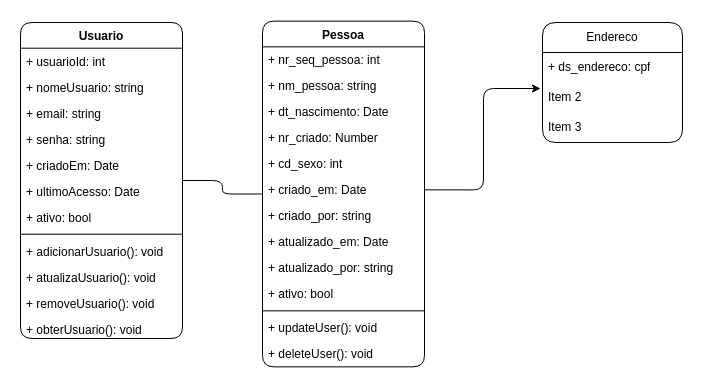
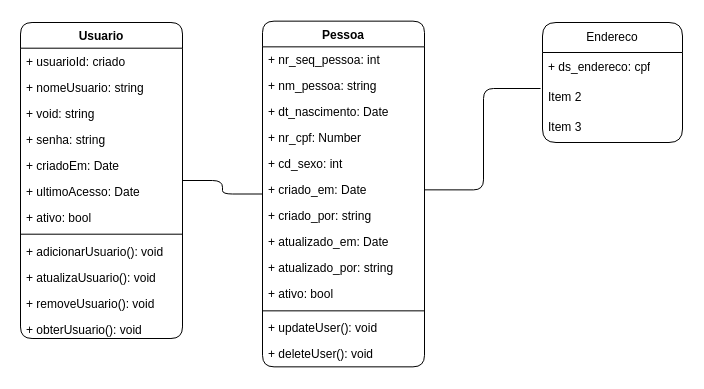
  <mxCell id="0" />
  <mxCell id="1" parent="0" />
  <mxCell id="2" value="" style="edgeStyle=orthogonalEdgeStyle;rounded=1;orthogonalLoop=1;jettySize=auto;html=1;endArrow=none;" edge="1" parent="1" source="3" target="16"><mxGeometry relative="1" as="geometry" /></mxCell>
  <mxCell id="3" value="Usuario" style="swimlane;fontStyle=1;align=center;verticalAlign=top;childLayout=stackLayout;horizontal=1;startSize=25.7;horizontalStack=0;resizeParent=1;resizeParentMax=0;resizeLast=0;collapsible=0;marginBottom=0;rounded=1;" parent="1" vertex="1"><mxGeometry x="20" y="22" width="162" height="316" as="geometry" /></mxCell>
- <mxCell id="4" value="+ usuarioId: int" style="text;strokeColor=none;fillColor=none;align=left;verticalAlign=top;spacingLeft=4;spacingRight=4;overflow=hidden;rotatable=0;points=[[0,0.5],[1,0.5]];portConstraint=eastwest;rounded=1;" parent="3" vertex="1"><mxGeometry y="25.7" width="162" height="26" as="geometry" /></mxCell>
+ <mxCell id="4" value="+ usuarioId: criado" style="text;strokeColor=none;fillColor=none;align=left;verticalAlign=top;spacingLeft=4;spacingRight=4;overflow=hidden;rotatable=0;points=[[0,0.5],[1,0.5]];portConstraint=eastwest;rounded=1;" parent="3" vertex="1"><mxGeometry y="25.7" width="162" height="26" as="geometry" /></mxCell>
  <mxCell id="5" value="+ nomeUsuario: string" style="text;strokeColor=none;fillColor=none;align=left;verticalAlign=top;spacingLeft=4;spacingRight=4;overflow=hidden;rotatable=0;points=[[0,0.5],[1,0.5]];portConstraint=eastwest;rounded=1;" parent="3" vertex="1"><mxGeometry y="51.7" width="162" height="26" as="geometry" /></mxCell>
- <mxCell id="6" value="+ email: string" style="text;strokeColor=none;fillColor=none;align=left;verticalAlign=top;spacingLeft=4;spacingRight=4;overflow=hidden;rotatable=0;points=[[0,0.5],[1,0.5]];portConstraint=eastwest;rounded=1;" parent="3" vertex="1"><mxGeometry y="77.7" width="162" height="26" as="geometry" /></mxCell>
+ <mxCell id="6" value="+ void: string" style="text;strokeColor=none;fillColor=none;align=left;verticalAlign=top;spacingLeft=4;spacingRight=4;overflow=hidden;rotatable=0;points=[[0,0.5],[1,0.5]];portConstraint=eastwest;rounded=1;" parent="3" vertex="1"><mxGeometry y="77.7" width="162" height="26" as="geometry" /></mxCell>
  <mxCell id="7" value="+ senha: string" style="text;strokeColor=none;fillColor=none;align=left;verticalAlign=top;spacingLeft=4;spacingRight=4;overflow=hidden;rotatable=0;points=[[0,0.5],[1,0.5]];portConstraint=eastwest;rounded=1;" parent="3" vertex="1"><mxGeometry y="103.7" width="162" height="26" as="geometry" /></mxCell>
  <mxCell id="8" value="+ criadoEm: Date" style="text;strokeColor=none;fillColor=none;align=left;verticalAlign=top;spacingLeft=4;spacingRight=4;overflow=hidden;rotatable=0;points=[[0,0.5],[1,0.5]];portConstraint=eastwest;rounded=1;" parent="3" vertex="1"><mxGeometry y="129.7" width="162" height="26" as="geometry" /></mxCell>
  <mxCell id="9" value="+ ultimoAcesso: Date" style="text;strokeColor=none;fillColor=none;align=left;verticalAlign=top;spacingLeft=4;spacingRight=4;overflow=hidden;rotatable=0;points=[[0,0.5],[1,0.5]];portConstraint=eastwest;rounded=1;" parent="3" vertex="1"><mxGeometry y="155.7" width="162" height="26" as="geometry" /></mxCell>
  <mxCell id="10" value="+ ativo: bool" style="text;strokeColor=none;fillColor=none;align=left;verticalAlign=top;spacingLeft=4;spacingRight=4;overflow=hidden;rotatable=0;points=[[0,0.5],[1,0.5]];portConstraint=eastwest;rounded=1;" parent="3" vertex="1"><mxGeometry y="181.7" width="162" height="26" as="geometry" /></mxCell>
  <mxCell id="11" style="line;strokeWidth=1;fillColor=none;align=left;verticalAlign=middle;spacingTop=-1;spacingLeft=3;spacingRight=3;rotatable=0;labelPosition=right;points=[];portConstraint=eastwest;strokeColor=inherit;rounded=1;" parent="3" vertex="1"><mxGeometry y="207.7" width="162" height="8" as="geometry" /></mxCell>
  <mxCell id="12" value="+ adicionarUsuario(): void" style="text;strokeColor=none;fillColor=none;align=left;verticalAlign=top;spacingLeft=4;spacingRight=4;overflow=hidden;rotatable=0;points=[[0,0.5],[1,0.5]];portConstraint=eastwest;rounded=1;" vertex="1" parent="3"><mxGeometry y="215.7" width="162" height="26" as="geometry" /></mxCell>
  <mxCell id="13" value="+ atualizaUsuario(): void" style="text;strokeColor=none;fillColor=none;align=left;verticalAlign=top;spacingLeft=4;spacingRight=4;overflow=hidden;rotatable=0;points=[[0,0.5],[1,0.5]];portConstraint=eastwest;rounded=1;" parent="3" vertex="1"><mxGeometry y="241.7" width="162" height="26" as="geometry" /></mxCell>
  <mxCell id="14" value="+ removeUsuario(): void" style="text;strokeColor=none;fillColor=none;align=left;verticalAlign=top;spacingLeft=4;spacingRight=4;overflow=hidden;rotatable=0;points=[[0,0.5],[1,0.5]];portConstraint=eastwest;rounded=1;" parent="3" vertex="1"><mxGeometry y="267.7" width="162" height="26" as="geometry" /></mxCell>
  <mxCell id="15" value="+ obterUsuario(): void" style="text;strokeColor=none;fillColor=none;align=left;verticalAlign=top;spacingLeft=4;spacingRight=4;overflow=hidden;rotatable=0;points=[[0,0.5],[1,0.5]];portConstraint=eastwest;rounded=1;" vertex="1" parent="3"><mxGeometry y="293.7" width="162" height="22.3" as="geometry" /></mxCell>
  <mxCell id="16" value="Pessoa" style="swimlane;fontStyle=1;align=center;verticalAlign=top;childLayout=stackLayout;horizontal=1;startSize=25.7;horizontalStack=0;resizeParent=1;resizeParentMax=0;resizeLast=0;collapsible=0;marginBottom=0;rounded=1;" vertex="1" parent="1"><mxGeometry x="262" y="20.65" width="162" height="345.7" as="geometry" /></mxCell>
  <mxCell id="17" value="+ nr_seq_pessoa: int" style="text;strokeColor=none;fillColor=none;align=left;verticalAlign=top;spacingLeft=4;spacingRight=4;overflow=hidden;rotatable=0;points=[[0,0.5],[1,0.5]];portConstraint=eastwest;rounded=1;" vertex="1" parent="16"><mxGeometry y="25.7" width="162" height="26" as="geometry" /></mxCell>
  <mxCell id="18" value="+ nm_pessoa: string" style="text;strokeColor=none;fillColor=none;align=left;verticalAlign=top;spacingLeft=4;spacingRight=4;overflow=hidden;rotatable=0;points=[[0,0.5],[1,0.5]];portConstraint=eastwest;rounded=1;" vertex="1" parent="16"><mxGeometry y="51.7" width="162" height="26" as="geometry" /></mxCell>
  <mxCell id="19" value="+ dt_nascimento: Date" style="text;strokeColor=none;fillColor=none;align=left;verticalAlign=top;spacingLeft=4;spacingRight=4;overflow=hidden;rotatable=0;points=[[0,0.5],[1,0.5]];portConstraint=eastwest;rounded=1;" vertex="1" parent="16"><mxGeometry y="77.7" width="162" height="26" as="geometry" /></mxCell>
- <mxCell id="20" value="+ nr_criado: Number" style="text;strokeColor=none;fillColor=none;align=left;verticalAlign=top;spacingLeft=4;spacingRight=4;overflow=hidden;rotatable=0;points=[[0,0.5],[1,0.5]];portConstraint=eastwest;rounded=1;" vertex="1" parent="16"><mxGeometry y="103.7" width="162" height="26" as="geometry" /></mxCell>
+ <mxCell id="20" value="+ nr_cpf: Number" style="text;strokeColor=none;fillColor=none;align=left;verticalAlign=top;spacingLeft=4;spacingRight=4;overflow=hidden;rotatable=0;points=[[0,0.5],[1,0.5]];portConstraint=eastwest;rounded=1;" vertex="1" parent="16"><mxGeometry y="103.7" width="162" height="26" as="geometry" /></mxCell>
  <mxCell id="21" value="+ cd_sexo: int" style="text;strokeColor=none;fillColor=none;align=left;verticalAlign=top;spacingLeft=4;spacingRight=4;overflow=hidden;rotatable=0;points=[[0,0.5],[1,0.5]];portConstraint=eastwest;rounded=1;" vertex="1" parent="16"><mxGeometry y="129.7" width="162" height="26" as="geometry" /></mxCell>
  <mxCell id="22" value="+ criado_em: Date" style="text;strokeColor=none;fillColor=none;align=left;verticalAlign=top;spacingLeft=4;spacingRight=4;overflow=hidden;rotatable=0;points=[[0,0.5],[1,0.5]];portConstraint=eastwest;rounded=1;" vertex="1" parent="16"><mxGeometry y="155.7" width="162" height="26" as="geometry" /></mxCell>
  <mxCell id="23" value="+ criado_por: string" style="text;strokeColor=none;fillColor=none;align=left;verticalAlign=top;spacingLeft=4;spacingRight=4;overflow=hidden;rotatable=0;points=[[0,0.5],[1,0.5]];portConstraint=eastwest;rounded=1;" vertex="1" parent="16"><mxGeometry y="181.7" width="162" height="26" as="geometry" /></mxCell>
  <mxCell id="24" value="+ atualizado_em: Date" style="text;strokeColor=none;fillColor=none;align=left;verticalAlign=top;spacingLeft=4;spacingRight=4;overflow=hidden;rotatable=0;points=[[0,0.5],[1,0.5]];portConstraint=eastwest;rounded=1;" vertex="1" parent="16"><mxGeometry y="207.7" width="162" height="26" as="geometry" /></mxCell>
  <mxCell id="25" value="+ atualizado_por: string" style="text;strokeColor=none;fillColor=none;align=left;verticalAlign=top;spacingLeft=4;spacingRight=4;overflow=hidden;rotatable=0;points=[[0,0.5],[1,0.5]];portConstraint=eastwest;rounded=1;" vertex="1" parent="16"><mxGeometry y="233.7" width="162" height="26" as="geometry" /></mxCell>
  <mxCell id="26" value="+ ativo: bool" style="text;strokeColor=none;fillColor=none;align=left;verticalAlign=top;spacingLeft=4;spacingRight=4;overflow=hidden;rotatable=0;points=[[0,0.5],[1,0.5]];portConstraint=eastwest;rounded=1;" vertex="1" parent="16"><mxGeometry y="259.7" width="162" height="26" as="geometry" /></mxCell>
  <mxCell id="27" style="line;strokeWidth=1;fillColor=none;align=left;verticalAlign=middle;spacingTop=-1;spacingLeft=3;spacingRight=3;rotatable=0;labelPosition=right;points=[];portConstraint=eastwest;strokeColor=inherit;rounded=1;" vertex="1" parent="16"><mxGeometry y="285.7" width="162" height="8" as="geometry" /></mxCell>
  <mxCell id="28" value="+ updateUser(): void" style="text;strokeColor=none;fillColor=none;align=left;verticalAlign=top;spacingLeft=4;spacingRight=4;overflow=hidden;rotatable=0;points=[[0,0.5],[1,0.5]];portConstraint=eastwest;rounded=1;" vertex="1" parent="16"><mxGeometry y="293.7" width="162" height="26" as="geometry" /></mxCell>
  <mxCell id="29" value="+ deleteUser(): void" style="text;strokeColor=none;fillColor=none;align=left;verticalAlign=top;spacingLeft=4;spacingRight=4;overflow=hidden;rotatable=0;points=[[0,0.5],[1,0.5]];portConstraint=eastwest;rounded=1;" vertex="1" parent="16"><mxGeometry y="319.7" width="162" height="26" as="geometry" /></mxCell>
  <mxCell id="30" value="Endereco" style="swimlane;fontStyle=0;childLayout=stackLayout;horizontal=1;startSize=30;horizontalStack=0;resizeParent=1;resizeParentMax=0;resizeLast=0;collapsible=1;marginBottom=0;whiteSpace=wrap;html=1;rounded=1;" vertex="1" parent="1"><mxGeometry x="542" y="22" width="140" height="120" as="geometry" /></mxCell>
  <mxCell id="31" value="+ ds_endereco: cpf" style="text;strokeColor=none;fillColor=none;align=left;verticalAlign=middle;spacingLeft=4;spacingRight=4;overflow=hidden;points=[[0,0.5],[1,0.5]];portConstraint=eastwest;rotatable=0;whiteSpace=wrap;html=1;" vertex="1" parent="30"><mxGeometry y="30" width="140" height="30" as="geometry" /></mxCell>
  <mxCell id="32" value="Item 2" style="text;strokeColor=none;fillColor=none;align=left;verticalAlign=middle;spacingLeft=4;spacingRight=4;overflow=hidden;points=[[0,0.5],[1,0.5]];portConstraint=eastwest;rotatable=0;whiteSpace=wrap;html=1;" vertex="1" parent="30"><mxGeometry y="60" width="140" height="30" as="geometry" /></mxCell>
  <mxCell id="33" value="Item 3" style="text;strokeColor=none;fillColor=none;align=left;verticalAlign=middle;spacingLeft=4;spacingRight=4;overflow=hidden;points=[[0,0.5],[1,0.5]];portConstraint=eastwest;rotatable=0;whiteSpace=wrap;html=1;" vertex="1" parent="30"><mxGeometry y="90" width="140" height="30" as="geometry" /></mxCell>
- <mxCell id="34" style="edgeStyle=orthogonalEdgeStyle;rounded=1;orthogonalLoop=1;jettySize=auto;html=1;exitX=1;exitY=0.5;exitDx=0;exitDy=0;entryX=-0.014;entryY=0.2;entryDx=0;entryDy=0;entryPerimeter=0;" edge="1" parent="1" source="22" target="32"><mxGeometry relative="1" as="geometry"><mxPoint x="542" y="184" as="targetPoint" /></mxGeometry></mxCell>
+ <mxCell id="34" style="edgeStyle=orthogonalEdgeStyle;rounded=1;orthogonalLoop=1;jettySize=auto;html=1;exitX=1;exitY=0.5;exitDx=0;exitDy=0;entryX=-0.014;entryY=0.2;entryDx=0;entryDy=0;entryPerimeter=0;endArrow=none;" edge="1" parent="1" source="22" target="32"><mxGeometry relative="1" as="geometry"><mxPoint x="542" y="184" as="targetPoint" /></mxGeometry></mxCell>
